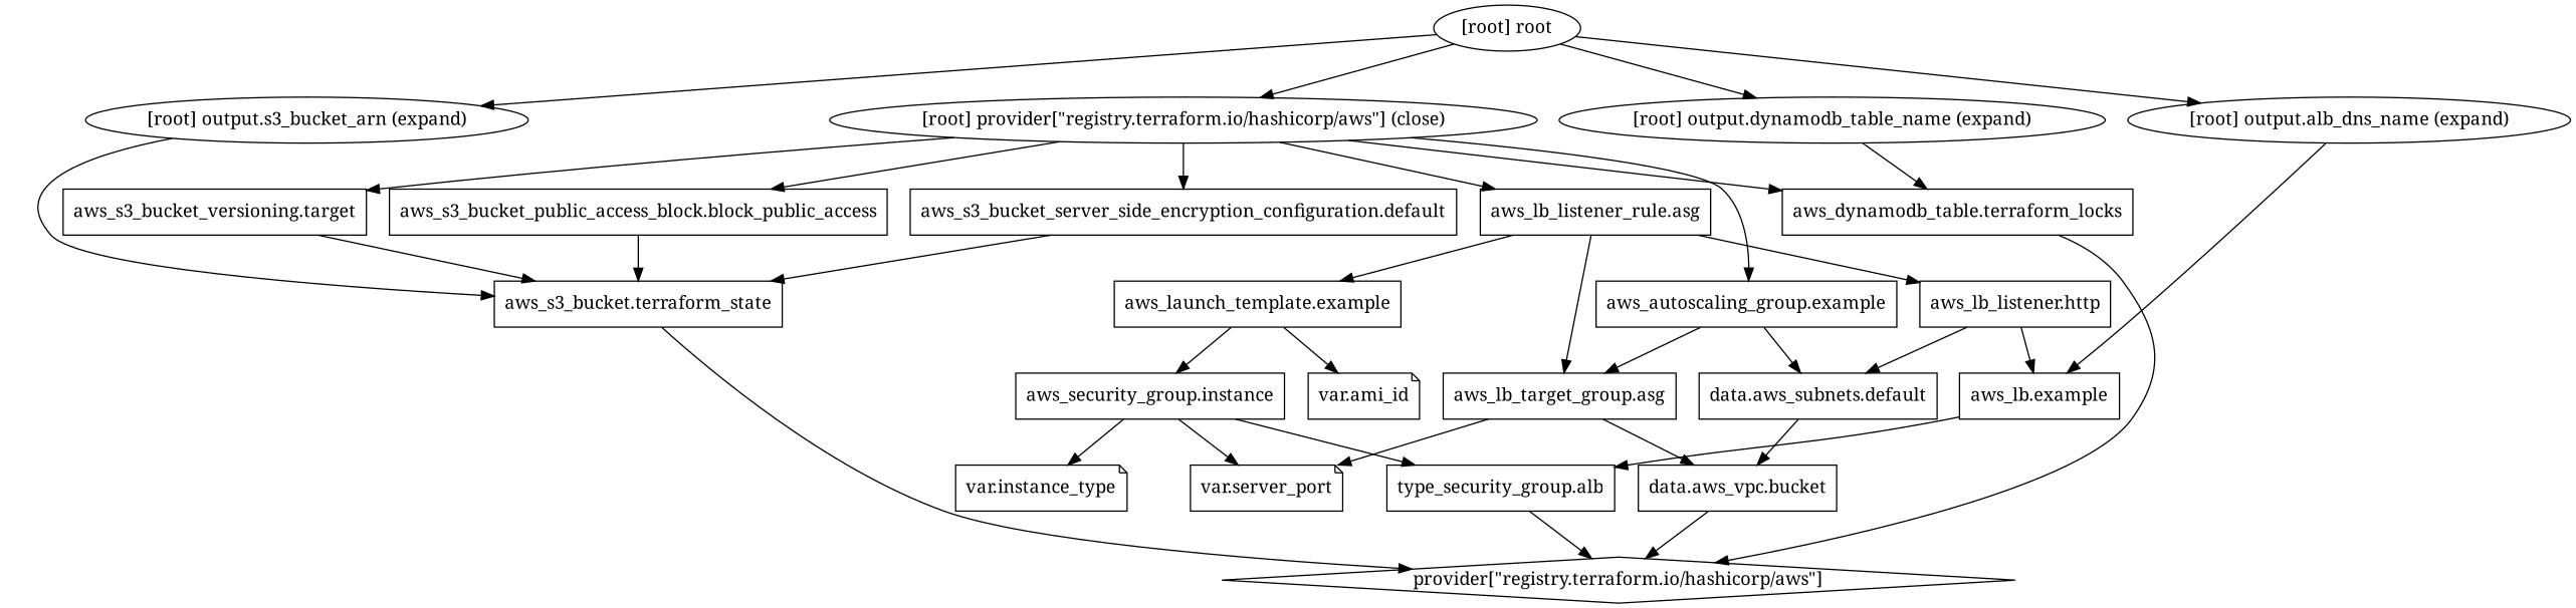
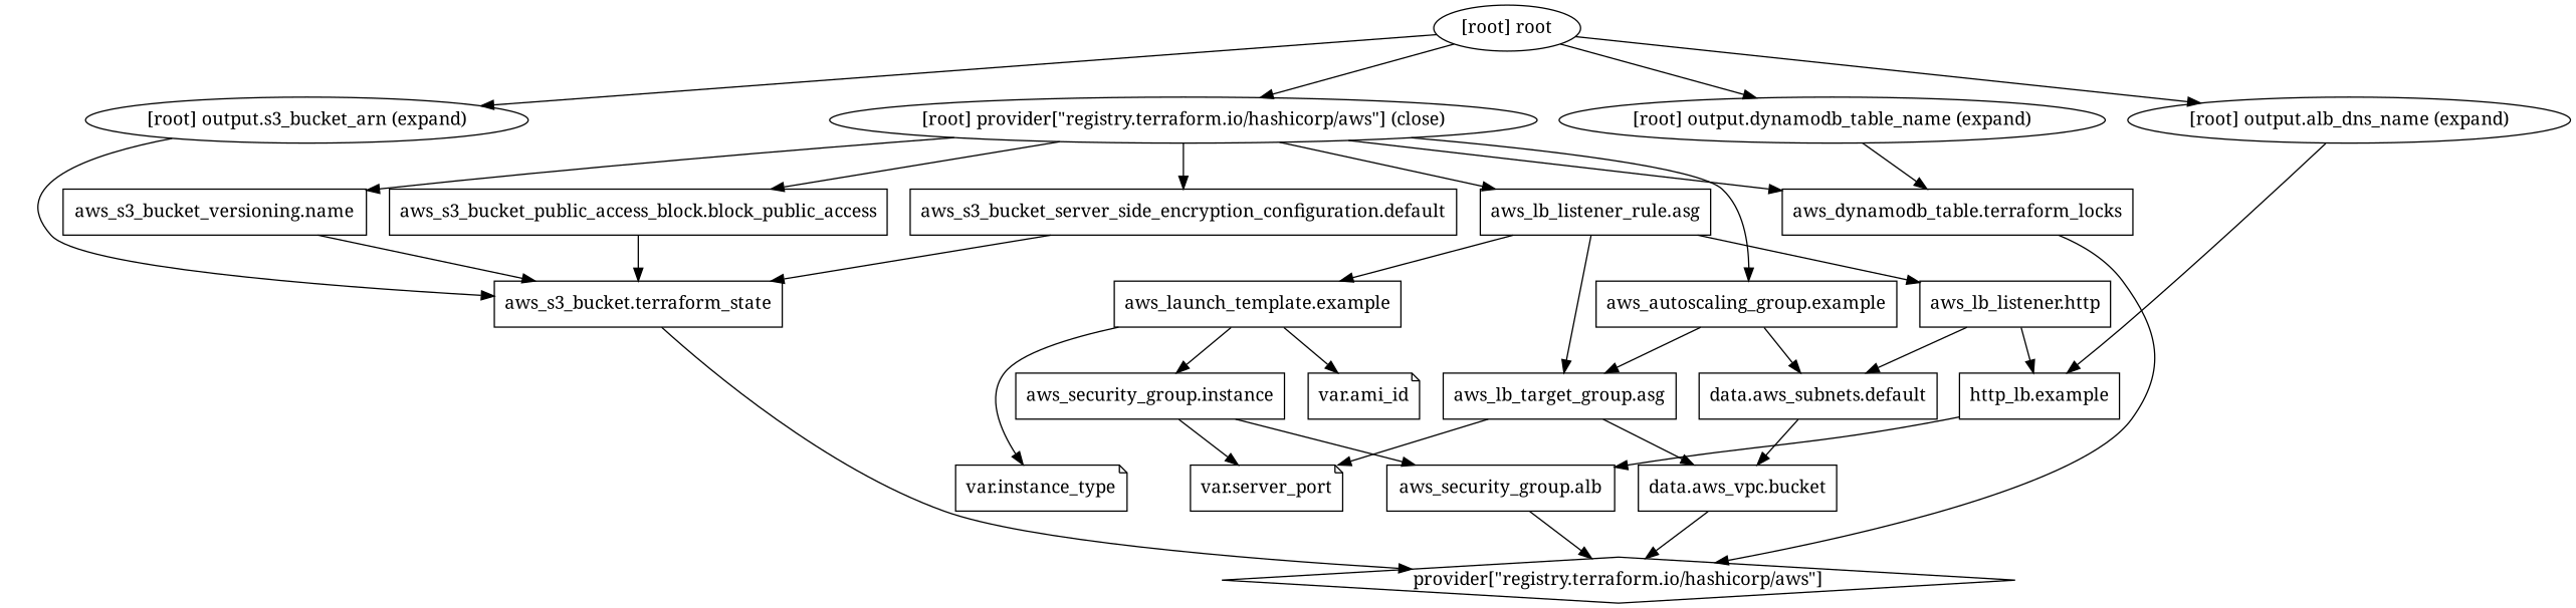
  digraph {
    compound=true
    fontname="Noto Serif"
    newrank=true
    node [fontname="Noto Serif" shape=box]
    edge [fontname="Noto Serif"]
    n1 [label="aws_autoscaling_group.example"]
    n2 [label="aws_launch_template.example"]
    n3 [label="aws_lb_target_group.asg"]
    n4 [label="data.aws_subnets.default"]
    n5 [label="aws_dynamodb_table.terraform_locks"]
    n6 [label="provider[\"registry.terraform.io/hashicorp/aws\"]" shape=diamond]
    n7 [label="aws_security_group.instance"]
    n8 [label="var.ami_id" shape=note]
    n9 [label="var.instance_type" shape=note]
-   n10 [label="aws_lb.example"]
-   n11 [label="type_security_group.alb"]
+   n10 [label="http_lb.example"]
+   n11 [label="aws_security_group.alb"]
    n12 [label="aws_lb_listener.http"]
    n13 [label="aws_lb_listener_rule.asg"]
    n14 [label="data.aws_vpc.bucket"]
    n15 [label="var.server_port" shape=note]
    n16 [label="aws_s3_bucket.terraform_state"]
    n17 [label="aws_s3_bucket_public_access_block.block_public_access"]
    n18 [label="aws_s3_bucket_server_side_encryption_configuration.default"]
-   n19 [label="aws_s3_bucket_versioning.target"]
+   n19 [label="aws_s3_bucket_versioning.name"]
    "[root] output.alb_dns_name (expand)" [shape=""]
    "[root] output.dynamodb_table_name (expand)" [shape=""]
    "[root] output.s3_bucket_arn (expand)" [shape=""]
    "[root] provider[\"registry.terraform.io/hashicorp/aws\"] (close)" [shape=""]
    "[root] root" [shape=""]
    subgraph sub_1 {
      n1
      n2
      n3
      n4
      n5
      n6
      n7
      n8
      n9
      n10
      n11
      n12
      n13
      n14
      n15
      n16
      n17
      n18
      n19
      "[root] output.alb_dns_name (expand)"
      "[root] output.dynamodb_table_name (expand)"
      "[root] output.s3_bucket_arn (expand)"
      "[root] provider[\"registry.terraform.io/hashicorp/aws\"] (close)"
      "[root] root"
    }
    n1 -> n3
    n1 -> n4
    n2 -> n7
    n2 -> n8
-   n7 -> n9
+   n2 -> n9
    n3 -> n14
    n3 -> n15
    n4 -> n14
    n5 -> n6
    n7 -> n11
    n7 -> n15
    n10 -> n11
    n11 -> n6
    n12 -> n4
    n12 -> n10
    n13 -> n2
    n13 -> n3
    n13 -> n12
    n14 -> n6
    n16 -> n6
    n17 -> n16
    n18 -> n16
    n19 -> n16
    "[root] output.alb_dns_name (expand)" -> n10
    "[root] output.dynamodb_table_name (expand)" -> n5
    "[root] output.s3_bucket_arn (expand)" -> n16
    "[root] provider[\"registry.terraform.io/hashicorp/aws\"] (close)" -> n1
    "[root] provider[\"registry.terraform.io/hashicorp/aws\"] (close)" -> n5
    "[root] provider[\"registry.terraform.io/hashicorp/aws\"] (close)" -> n13
    "[root] provider[\"registry.terraform.io/hashicorp/aws\"] (close)" -> n17
    "[root] provider[\"registry.terraform.io/hashicorp/aws\"] (close)" -> n18
    "[root] provider[\"registry.terraform.io/hashicorp/aws\"] (close)" -> n19
    "[root] root" -> "[root] output.alb_dns_name (expand)"
    "[root] root" -> "[root] output.dynamodb_table_name (expand)"
    "[root] root" -> "[root] output.s3_bucket_arn (expand)"
    "[root] root" -> "[root] provider[\"registry.terraform.io/hashicorp/aws\"] (close)"
  }
